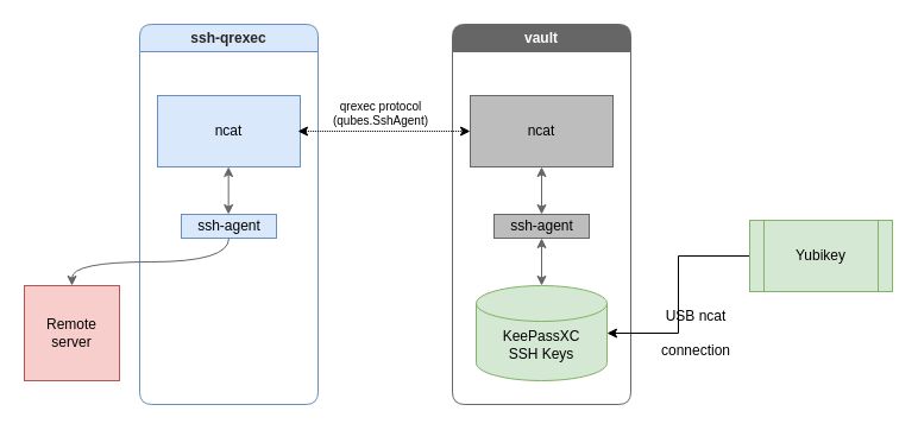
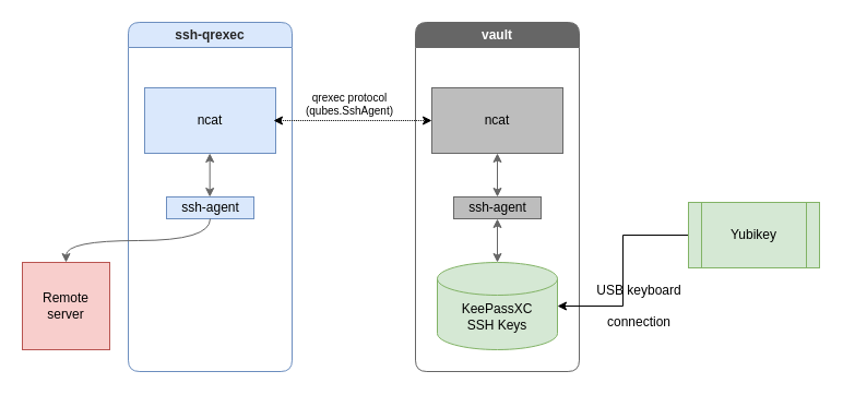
  <mxCell id="0" />
  <mxCell id="1" parent="0" />
  <mxCell id="2" value="vault" style="swimlane;whiteSpace=wrap;html=1;rounded=1;shadow=0;glass=0;comic=0;startSize=23;swimlaneFillColor=#ffffff;fontColor=#ffffff;fillColor=#666666;strokeColor=#666666;" parent="1" vertex="1"><mxGeometry x="380" y="20" width="150" height="320" as="geometry" /></mxCell>
  <mxCell id="3" value="" style="shape=cylinder3;whiteSpace=wrap;html=1;boundedLbl=1;backgroundOutline=1;size=15;rounded=0;glass=0;comic=0;strokeColor=#82b366;strokeWidth=1;fillColor=#d5e8d4;" parent="2" vertex="1"><mxGeometry x="20" y="220" width="110" height="80" as="geometry" /></mxCell>
  <mxCell id="4" value="&lt;div&gt;KeePassXC&lt;/div&gt;&lt;div&gt;SSH Keys&lt;/div&gt;" style="text;html=1;strokeColor=none;fillColor=none;align=center;verticalAlign=middle;whiteSpace=wrap;rounded=0;glass=0;comic=0;" parent="2" vertex="1"><mxGeometry x="30" y="260" width="90" height="20" as="geometry" /></mxCell>
  <mxCell id="5" value="" style="rounded=0;whiteSpace=wrap;html=1;glass=0;comic=0;strokeWidth=1;fillColor=#BDBDBD;strokeColor=#666666;" parent="2" vertex="1"><mxGeometry x="15" y="60" width="120" height="60" as="geometry" /></mxCell>
  <mxCell id="6" value="" style="rounded=0;whiteSpace=wrap;html=1;glass=0;comic=0;strokeWidth=1;fillColor=#BDBDBD;strokeColor=#666666;" parent="2" vertex="1"><mxGeometry x="35" y="160" width="80" height="20" as="geometry" /></mxCell>
  <mxCell id="7" value="" style="endArrow=classic;startArrow=classic;html=1;entryX=0.5;entryY=1;entryDx=0;entryDy=0;exitX=0.5;exitY=0;exitDx=0;exitDy=0;exitPerimeter=0;strokeColor=#666666;" parent="2" source="3" target="6" edge="1"><mxGeometry width="50" height="50" relative="1" as="geometry"><mxPoint x="70" y="220" as="sourcePoint" /><mxPoint x="120" y="170" as="targetPoint" /></mxGeometry></mxCell>
  <mxCell id="8" value="&lt;div&gt;ssh-agent&lt;/div&gt;" style="text;html=1;strokeColor=none;fillColor=none;align=center;verticalAlign=middle;whiteSpace=wrap;rounded=0;glass=0;comic=0;" parent="2" vertex="1"><mxGeometry x="42.5" y="160" width="65" height="20" as="geometry" /></mxCell>
  <mxCell id="9" value="" style="endArrow=classic;startArrow=classic;html=1;strokeColor=#666666;entryX=0.5;entryY=1;entryDx=0;entryDy=0;exitX=0.5;exitY=0;exitDx=0;exitDy=0;" parent="2" source="8" target="5" edge="1"><mxGeometry width="50" height="50" relative="1" as="geometry"><mxPoint x="70" y="160" as="sourcePoint" /><mxPoint x="120" y="110" as="targetPoint" /></mxGeometry></mxCell>
  <mxCell id="10" value="ncat" style="text;html=1;strokeColor=none;fillColor=none;align=center;verticalAlign=middle;whiteSpace=wrap;rounded=0;glass=0;comic=0;" parent="2" vertex="1"><mxGeometry x="55" y="80" width="40" height="20" as="geometry" /></mxCell>
  <mxCell id="11" value="&lt;font color=&quot;#262626&quot;&gt;ssh-qrexec&lt;/font&gt;" style="swimlane;whiteSpace=wrap;html=1;rounded=1;shadow=0;glass=0;comic=0;strokeColor=#6c8ebf;fillColor=#dae8fc;startSize=23;swimlaneFillColor=#ffffff;" parent="1" vertex="1"><mxGeometry x="117" y="20" width="150" height="320" as="geometry"><mxRectangle x="337" y="40" width="120" height="23" as="alternateBounds" /></mxGeometry></mxCell>
  <mxCell id="12" value="" style="rounded=0;whiteSpace=wrap;html=1;glass=0;comic=0;strokeWidth=1;fillColor=#DAE8FC;strokeColor=#6C8EBF;" parent="11" vertex="1"><mxGeometry x="15" y="60" width="120" height="60" as="geometry" /></mxCell>
  <mxCell id="13" value="" style="endArrow=classic;startArrow=classic;html=1;entryX=0;entryY=0.5;entryDx=0;entryDy=0;dashed=1;dashPattern=1 1;" parent="11" target="5" edge="1"><mxGeometry width="50" height="50" relative="1" as="geometry"><mxPoint x="133" y="90" as="sourcePoint" /><mxPoint x="183" y="40" as="targetPoint" /></mxGeometry></mxCell>
  <mxCell id="14" value="ncat" style="text;html=1;strokeColor=none;fillColor=none;align=center;verticalAlign=middle;whiteSpace=wrap;rounded=0;glass=0;comic=0;" parent="11" vertex="1"><mxGeometry x="45" y="80" width="60" height="20" as="geometry" /></mxCell>
  <mxCell id="15" value="" style="endArrow=classic;startArrow=classic;html=1;strokeColor=#666666;entryX=0.5;entryY=1;entryDx=0;entryDy=0;exitX=0.5;exitY=0;exitDx=0;exitDy=0;" parent="11" edge="1"><mxGeometry width="50" height="50" relative="1" as="geometry"><mxPoint x="74.66" y="160" as="sourcePoint" /><mxPoint x="74.66" y="120" as="targetPoint" /></mxGeometry></mxCell>
  <mxCell id="16" value="" style="rounded=0;whiteSpace=wrap;html=1;glass=0;comic=0;strokeWidth=1;fillColor=#dae8fc;strokeColor=#6c8ebf;" parent="11" vertex="1"><mxGeometry x="35" y="160" width="80" height="20" as="geometry" /></mxCell>
  <mxCell id="17" value="&lt;div&gt;ssh-agent&lt;/div&gt;" style="text;html=1;strokeColor=none;fillColor=none;align=center;verticalAlign=middle;whiteSpace=wrap;rounded=0;glass=0;comic=0;" parent="11" vertex="1"><mxGeometry x="42.5" y="160" width="65" height="20" as="geometry" /></mxCell>
  <mxCell id="18" value="&lt;div style=&quot;font-size: 10px&quot;&gt;&lt;font style=&quot;font-size: 10px&quot;&gt;qrexec protocol&lt;/font&gt;&lt;/div&gt;&lt;div style=&quot;font-size: 10px&quot;&gt;&lt;font style=&quot;font-size: 10px&quot;&gt;(qubes.SshAgent)&lt;br&gt;&lt;/font&gt;&lt;/div&gt;" style="text;html=1;strokeColor=none;fillColor=none;align=center;verticalAlign=middle;whiteSpace=wrap;rounded=0;glass=0;comic=0;" parent="1" vertex="1"><mxGeometry x="300" y="90" width="40" height="10" as="geometry" /></mxCell>
  <mxCell id="19" style="edgeStyle=orthogonalEdgeStyle;curved=1;rounded=0;orthogonalLoop=1;jettySize=auto;html=1;exitX=0.5;exitY=1;exitDx=0;exitDy=0;strokeColor=#666666;" parent="1" source="17" edge="1"><mxGeometry relative="1" as="geometry"><mxPoint x="60" y="240" as="targetPoint" /><Array as="points"><mxPoint x="192" y="220" /><mxPoint x="60" y="220" /></Array></mxGeometry></mxCell>
  <mxCell id="20" value="" style="whiteSpace=wrap;html=1;aspect=fixed;rounded=0;glass=0;comic=0;strokeColor=#b85450;strokeWidth=1;fillColor=#f8cecc;" parent="1" vertex="1"><mxGeometry x="20" y="240" width="80" height="80" as="geometry" /></mxCell>
  <mxCell id="21" value="Remote server" style="text;html=1;strokeColor=none;fillColor=none;align=center;verticalAlign=middle;whiteSpace=wrap;rounded=0;glass=0;comic=0;" parent="1" vertex="1"><mxGeometry x="40" y="270" width="40" height="20" as="geometry" /></mxCell>
  <mxCell id="22" style="edgeStyle=orthogonalEdgeStyle;rounded=0;orthogonalLoop=1;jettySize=auto;html=1;exitX=0;exitY=0.5;exitDx=0;exitDy=0;entryX=1;entryY=0.5;entryDx=0;entryDy=0;entryPerimeter=0;" edge="1" parent="1" source="23" target="3"><mxGeometry relative="1" as="geometry" /></mxCell>
  <mxCell id="23" value="&lt;div&gt;Yubikey&lt;/div&gt;" style="shape=process;whiteSpace=wrap;html=1;backgroundOutline=1;fillColor=#d5e8d4;strokeColor=#82b366;" vertex="1" parent="1"><mxGeometry x="630" y="185" width="120" height="60" as="geometry" /></mxCell>
- <mxCell id="24" value="&lt;div&gt;USB ncat&lt;/div&gt;&lt;div&gt;&lt;br&gt;&lt;/div&gt;&lt;div&gt;connection&lt;br&gt;&lt;/div&gt;" style="text;html=1;strokeColor=none;fillColor=none;align=center;verticalAlign=middle;whiteSpace=wrap;rounded=0;" vertex="1" parent="1"><mxGeometry x="540" y="255" width="90" height="50" as="geometry" /></mxCell>
+ <mxCell id="24" value="&lt;div&gt;USB keyboard&lt;/div&gt;&lt;div&gt;&lt;br&gt;&lt;/div&gt;&lt;div&gt;connection&lt;br&gt;&lt;/div&gt;" style="text;html=1;strokeColor=none;fillColor=none;align=center;verticalAlign=middle;whiteSpace=wrap;rounded=0;" vertex="1" parent="1"><mxGeometry x="540" y="255" width="90" height="50" as="geometry" /></mxCell>
